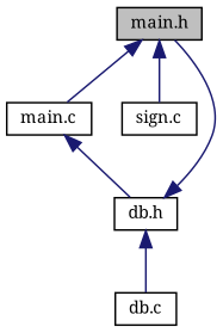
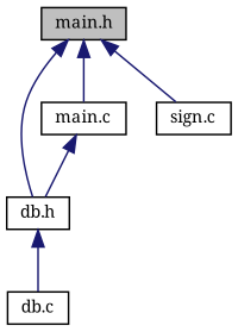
  digraph {
    fontname="Noto Serif"
    node [color=black fillcolor=white fontname="Noto Serif" fontsize=10 shape=record style=filled]
    edge [color=midnightblue dir=back fontname="Noto Serif" fontsize=10 labelfontname=Helvetica labelfontsize=10 style=solid]
    n1 [fillcolor=grey75 fontcolor=black height=0.2 label="main.h" width=0.4]
    n2 [height=0.2 label="db.h" width=0.4]
    n3 [height=0.2 label="main.c" width=0.4]
    n4 [height=0.2 label="sign.c" width=0.4]
    n5 [height=0.2 label="db.c" width=0.4]
-   n2 -> n1
+   n1 -> n2
    n1 -> n3
    n1 -> n4
    n2 -> n5
    n3 -> n2
  }
